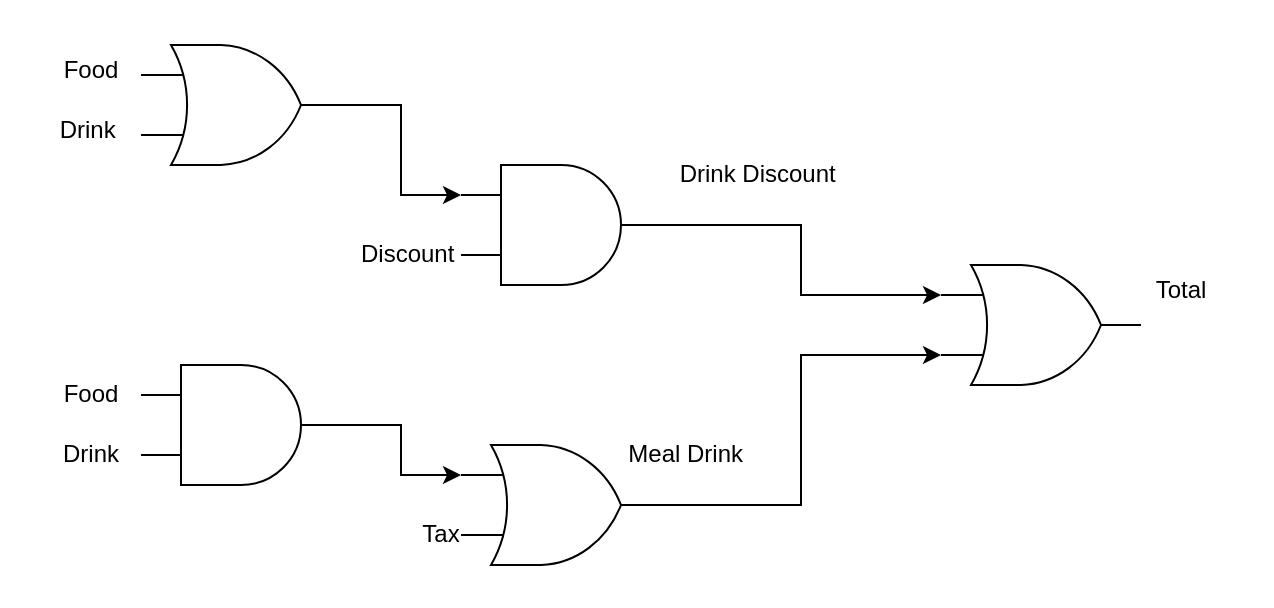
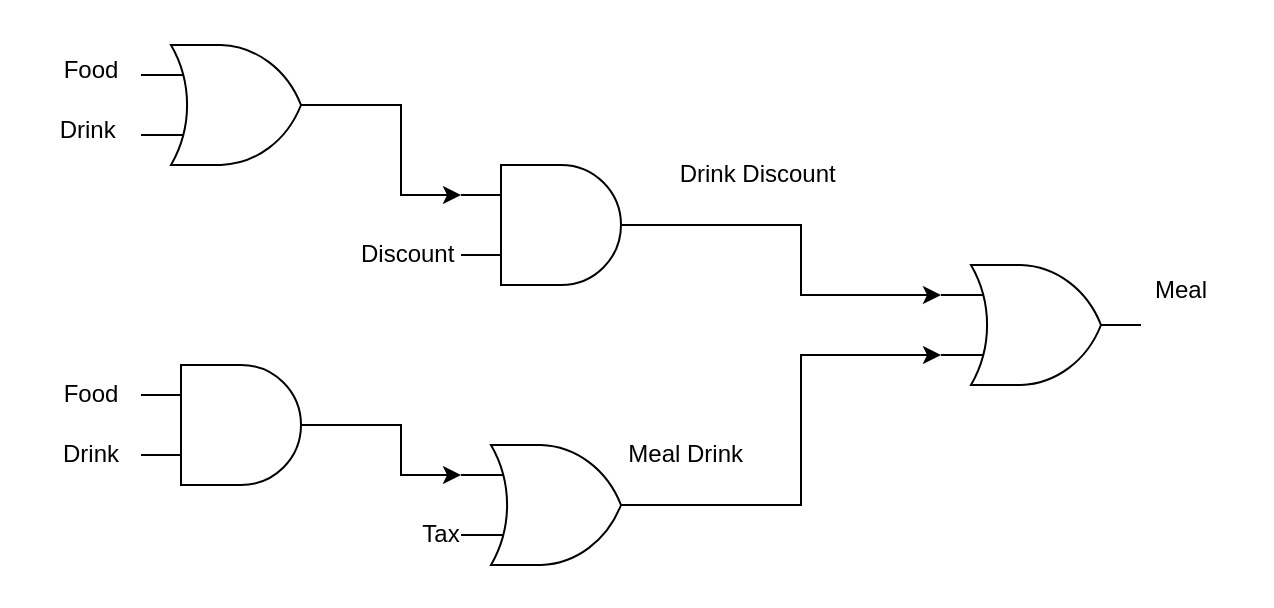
  <mxCell id="0" />
  <mxCell id="1" parent="0" />
  <mxCell id="2" value="" style="verticalLabelPosition=bottom;shadow=0;dashed=0;align=center;html=1;verticalAlign=top;shape=mxgraph.electrical.logic_gates.logic_gate;operation=or;" vertex="1" parent="1"><mxGeometry x="70" y="22" width="100" height="60" as="geometry" /></mxCell>
  <mxCell id="3" value="" style="verticalLabelPosition=bottom;shadow=0;dashed=0;align=center;html=1;verticalAlign=top;shape=mxgraph.electrical.logic_gates.logic_gate;operation=and;" vertex="1" parent="1"><mxGeometry x="230" y="82" width="100" height="60" as="geometry" /></mxCell>
  <mxCell id="4" style="edgeStyle=orthogonalEdgeStyle;rounded=0;orthogonalLoop=1;jettySize=auto;html=1;exitX=1;exitY=0.5;exitDx=0;exitDy=0;exitPerimeter=0;entryX=0;entryY=0.25;entryDx=0;entryDy=0;entryPerimeter=0;" edge="1" parent="1" source="2" target="3"><mxGeometry relative="1" as="geometry" /></mxCell>
  <mxCell id="5" value="Food" style="text;html=1;align=center;verticalAlign=middle;resizable=0;points=[];autosize=1;strokeColor=none;fillColor=none;" vertex="1" parent="1"><mxGeometry x="20" y="20" width="50" height="30" as="geometry" /></mxCell>
  <mxCell id="6" value="Drink&amp;nbsp;" style="text;html=1;align=center;verticalAlign=middle;resizable=0;points=[];autosize=1;strokeColor=none;fillColor=none;" vertex="1" parent="1"><mxGeometry x="20" y="50" width="50" height="30" as="geometry" /></mxCell>
  <mxCell id="7" value="Discount&amp;nbsp;" style="text;html=1;align=center;verticalAlign=middle;resizable=0;points=[];autosize=1;strokeColor=none;fillColor=none;" vertex="1" parent="1"><mxGeometry x="170" y="112" width="70" height="30" as="geometry" /></mxCell>
  <mxCell id="8" value="Drink Discount&amp;nbsp;" style="text;html=1;align=center;verticalAlign=middle;resizable=0;points=[];autosize=1;strokeColor=none;fillColor=none;" vertex="1" parent="1"><mxGeometry x="320" y="72" width="120" height="30" as="geometry" /></mxCell>
  <mxCell id="9" value="" style="verticalLabelPosition=bottom;shadow=0;dashed=0;align=center;html=1;verticalAlign=top;shape=mxgraph.electrical.logic_gates.logic_gate;operation=and;" vertex="1" parent="1"><mxGeometry x="70" y="182" width="100" height="60" as="geometry" /></mxCell>
  <mxCell id="10" value="" style="verticalLabelPosition=bottom;shadow=0;dashed=0;align=center;html=1;verticalAlign=top;shape=mxgraph.electrical.logic_gates.logic_gate;operation=or;" vertex="1" parent="1"><mxGeometry x="230" y="222" width="100" height="60" as="geometry" /></mxCell>
  <mxCell id="11" style="edgeStyle=orthogonalEdgeStyle;rounded=0;orthogonalLoop=1;jettySize=auto;html=1;exitX=1;exitY=0.5;exitDx=0;exitDy=0;exitPerimeter=0;entryX=0;entryY=0.25;entryDx=0;entryDy=0;entryPerimeter=0;" edge="1" parent="1" source="9" target="10"><mxGeometry relative="1" as="geometry" /></mxCell>
  <mxCell id="12" value="Food" style="text;html=1;align=center;verticalAlign=middle;resizable=0;points=[];autosize=1;strokeColor=none;fillColor=none;" vertex="1" parent="1"><mxGeometry x="20" y="182" width="50" height="30" as="geometry" /></mxCell>
  <mxCell id="13" value="Drink" style="text;html=1;align=center;verticalAlign=middle;resizable=0;points=[];autosize=1;strokeColor=none;fillColor=none;" vertex="1" parent="1"><mxGeometry x="20" y="212" width="50" height="30" as="geometry" /></mxCell>
  <mxCell id="14" value="Tax" style="text;html=1;align=center;verticalAlign=middle;resizable=0;points=[];autosize=1;strokeColor=none;fillColor=none;" vertex="1" parent="1"><mxGeometry x="200" y="252" width="40" height="30" as="geometry" /></mxCell>
  <mxCell id="15" value="Meal Drink&amp;nbsp;" style="text;html=1;align=center;verticalAlign=middle;resizable=0;points=[];autosize=1;strokeColor=none;fillColor=none;" vertex="1" parent="1"><mxGeometry x="294" y="212" width="100" height="30" as="geometry" /></mxCell>
  <mxCell id="16" value="" style="verticalLabelPosition=bottom;shadow=0;dashed=0;align=center;html=1;verticalAlign=top;shape=mxgraph.electrical.logic_gates.logic_gate;operation=or;" vertex="1" parent="1"><mxGeometry x="470" y="132" width="100" height="60" as="geometry" /></mxCell>
  <mxCell id="17" style="edgeStyle=orthogonalEdgeStyle;rounded=0;orthogonalLoop=1;jettySize=auto;html=1;exitX=1;exitY=0.5;exitDx=0;exitDy=0;exitPerimeter=0;entryX=0;entryY=0.25;entryDx=0;entryDy=0;entryPerimeter=0;" edge="1" parent="1" source="3" target="16"><mxGeometry relative="1" as="geometry" /></mxCell>
  <mxCell id="18" style="edgeStyle=orthogonalEdgeStyle;rounded=0;orthogonalLoop=1;jettySize=auto;html=1;exitX=1;exitY=0.5;exitDx=0;exitDy=0;exitPerimeter=0;entryX=0;entryY=0.75;entryDx=0;entryDy=0;entryPerimeter=0;" edge="1" parent="1" source="10" target="16"><mxGeometry relative="1" as="geometry" /></mxCell>
- <mxCell id="19" value="Total" style="text;html=1;align=center;verticalAlign=middle;resizable=0;points=[];autosize=1;strokeColor=none;fillColor=none;" vertex="1" parent="1"><mxGeometry x="565" y="130" width="50" height="30" as="geometry" /></mxCell>
+ <mxCell id="19" value="Meal" style="text;html=1;align=center;verticalAlign=middle;resizable=0;points=[];autosize=1;strokeColor=none;fillColor=none;" vertex="1" parent="1"><mxGeometry x="565" y="130" width="50" height="30" as="geometry" /></mxCell>
